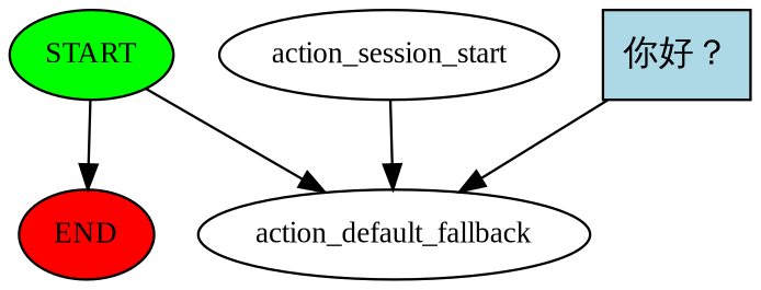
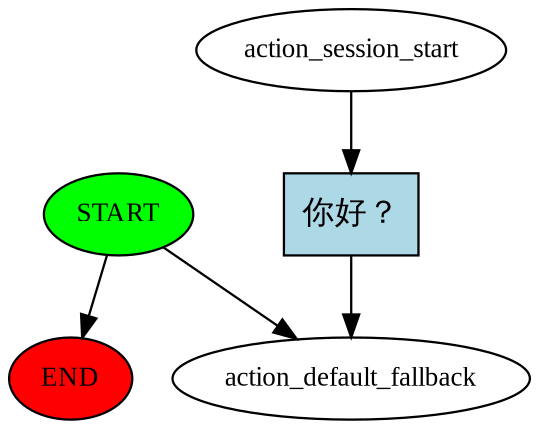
  digraph {
    fontname="Liberation Serif"
    node [fontname="Liberation Serif" fontsize=12 style=filled]
    edge [fontname="Liberation Serif"]
    n1 [fillcolor=green label=START]
    n2 [fillcolor=red label=END]
    n3 [label=action_default_fallback style=""]
    n4 [label=action_session_start style=""]
    n5 [fillcolor=lightblue label="你好？" shape=rect fontsize=""]
    n1 -> n2
    n1 -> n3
-   n4 -> n3
+   n4 -> n5
    n5 -> n3
  }
